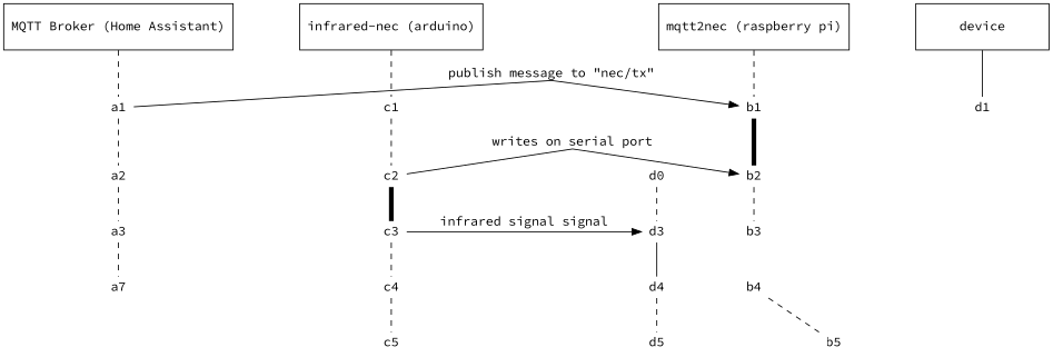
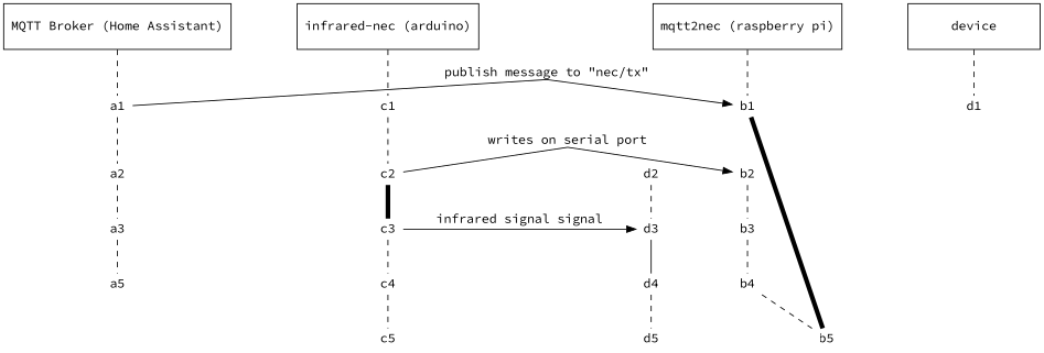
  digraph {
    fontname="Source Code Pro"
    nodesep=1.0
    ordering=out
    splines=line
    node [fontname="Source Code Pro" shape=none]
    edge [arrowhead=none fontname="Source Code Pro" style=dashed weight=6]
    n1 [height=0.7 label="MQTT Broker (Home Assistant)" shape=rectangle width=2]
    n2 [height=0.7 label="mqtt2nec (raspberry pi)" shape=rectangle width=2]
    n3 [height=0.7 label="infrared-nec (arduino)" shape=rectangle width=2]
    n4 [height=0.7 label=device shape=rectangle width=2]
    a1 [height=0 width=0]
    a2 [height=0 width=0]
    a3 [height=0 width=0]
-   a5 [height=0 width=0 label=a7]
+   a5 [height=0 width=0]
    b1 [height=0 width=0]
    b2 [height=0 width=0]
    b3 [height=0 width=0]
    b4 [height=0 width=0]
    b5 [height=0 width=0]
    c1 [height=0 width=0]
    c2 [height=0 width=0]
    c3 [height=0 width=0]
    c4 [height=0 width=0]
    c5 [height=0 width=0]
    d1 [height=0 width=0]
-   d2 [height=0 width=0 label=d0]
+   d2 [height=0 width=0]
    d3 [height=0 width=0]
    d4 [height=0 width=0]
    d5 [height=0 width=0]
    subgraph sub_1 {
      rank=same
      n1
      n2
      n3
      n4
    }
    subgraph sub_2 {
      n1
      a1
      a2
      a3
      a5
    }
    subgraph sub_3 {
      n2
      b1
      b2
      b3
      b4
      b5
    }
    subgraph sub_4 {
      n3
      c1
      c2
      c3
      c4
      c5
    }
    subgraph sub_5 {
      n4
      d1
      d2
      d3
      d4
      d5
    }
    subgraph sub_6 {
      rank=same
      a1
      b1
    }
    subgraph sub_7 {
      rank=same
      b2
      c2
    }
    subgraph sub_8 {
      rank=same
      c3
      d3
    }
    n1 -> a1
    n2 -> b1
    n3 -> c1
-   n4 -> d1 [style=solid]
+   n4 -> d1
    a1 -> a2
    a1 -> b1 [arrowhead=normal label="publish message to \"nec/tx\"" style="" weight=""]
    a2 -> a3
    a3 -> a5
-   b1 -> b2 [penwidth=5 style=solid]
+   b1 -> b5 [penwidth=5 style=solid]
    b2 -> b3
+   b3 -> b4
    b4 -> b5
    c1 -> c2
    c2 -> b2 [arrowhead=normal label="writes on serial port" style="" weight=""]
    c2 -> c3 [penwidth=5 style=solid]
    c3 -> c4
    c3 -> d3 [arrowhead=normal label="infrared signal signal" style="" weight=""]
    c4 -> c5
    d2 -> d3
    d3 -> d4 [style=solid]
    d4 -> d5
  }
